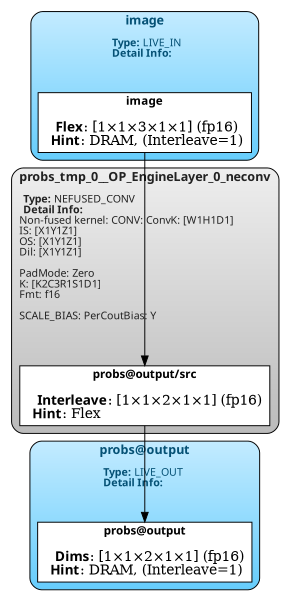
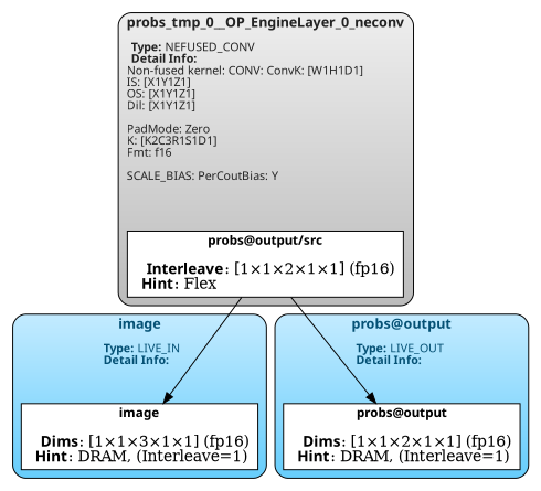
  digraph {
    compound=true
    fontname="Arial Unicode MS"
    node [fillcolor=white shape=box style=filled]
-   n1 [label=<<font point-size='12' face='Arial Rounded MT Bold'>image</font><br/><br align='left'/>  <font face='Arial Rounded MT Bold'>Flex</font>: [1×1×3×1×1] (fp16)<br align='left'/> <font face='Arial Rounded MT Bold'>Hint</font>: DRAM, (Interleave=1)<br align='left'/>>]
+   n1 [label=<<font point-size='12' face='Arial Rounded MT Bold'>image</font><br/><br align='left'/>  <font face='Arial Rounded MT Bold'>Dims</font>: [1×1×3×1×1] (fp16)<br align='left'/> <font face='Arial Rounded MT Bold'>Hint</font>: DRAM, (Interleave=1)<br align='left'/>>]
    n2 [label=<<font point-size='12' face='Arial Rounded MT Bold'>probs@output</font><br/><br align='left'/>  <font face='Arial Rounded MT Bold'>Dims</font>: [1×1×2×1×1] (fp16)<br align='left'/> <font face='Arial Rounded MT Bold'>Hint</font>: DRAM, (Interleave=1)<br align='left'/>>]
    n3 [label=<<font point-size='12' face='Arial Rounded MT Bold'>probs@output/src</font><br/><br align='left'/>  <font face='Arial Rounded MT Bold'>Interleave</font>: [1×1×2×1×1] (fp16)<br align='left'/> <font face='Arial Rounded MT Bold'>Hint</font>: Flex<br align='left'/>>]
    subgraph cluster_1 {
      bgcolor="#66CDFC:#C3EBFF"
      fontcolor="#055175"
      fontsize=11
      gradientangle=90
      label=<<font point-size='13' face='Arial Rounded MT Bold'>image</font><br/><br align='left'/> <font face='Arial Rounded MT Bold'>Type:</font> LIVE_IN<br align='left'/> <font face='Arial Rounded MT Bold'>Detail Info:</font> <br align='left'/><br align='left'/> >
      style=rounded
      n1
    }
    subgraph cluster_2 {
      bgcolor="#66CDFC:#C3EBFF"
      fontcolor="#055175"
      fontsize=11
      gradientangle=90
      label=<<font point-size='13' face='Arial Rounded MT Bold'>probs@output</font><br/><br align='left'/> <font face='Arial Rounded MT Bold'>Type:</font> LIVE_OUT<br align='left'/> <font face='Arial Rounded MT Bold'>Detail Info:</font> <br align='left'/><br align='left'/> >
      style=rounded
      n2
    }
    subgraph cluster_3 {
      bgcolor="#BBBBBB:#EEEEEE"
      fontcolor="#222222"
      fontsize=11
      gradientangle=90
      label=<<font point-size='13' face='Arial Rounded MT Bold'>probs_tmp_0__OP_EngineLayer_0_neconv</font><br/><br align='left'/> <font face='Arial Rounded MT Bold'>Type:</font> NEFUSED_CONV<br align='left'/> <font face='Arial Rounded MT Bold'>Detail Info:</font> <br align='left'/>Non-fused kernel: CONV: ConvK: [W1H1D1]<br align='left'/>IS: [X1Y1Z1]<br align='left'/>OS: [X1Y1Z1]<br align='left'/>Dil: [X1Y1Z1]<br align='left'/><br align='left'/>PadMode: Zero<br align='left'/>K: [K2C3R1S1D1]<br align='left'/>Fmt: f16<br align='left'/><br align='left'/>SCALE_BIAS: PerCoutBias: Y<br align='left'/><br align='left'/><br align='left'/> >
      style=rounded
      n3
    }
-   n1 -> n3
+   n3 -> n1
    n3 -> n2
  }
